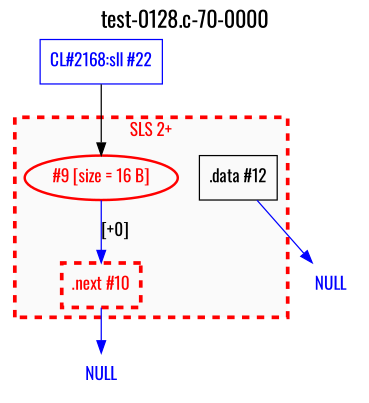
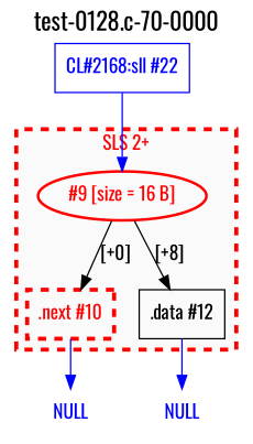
  digraph {
    clusterrank=local
    fontname=Oswald
    label=<<FONT POINT-SIZE="18">test-0128.c-70-0000</FONT>>
    labelloc=t
    node [fontcolor=blue fontname=Oswald shape=box]
    edge [color=blue fontname=Oswald]
    n1 [color=red fontcolor=red label="#9 [size = 16 B]" penwidth=2 shape=ellipse]
    n2 [color=red fontcolor=red label=".next #10" penwidth=3.0 style=dashed]
    n3 [color=black fontcolor=black label=".data #12"]
    n4 [label=NULL shape=plaintext]
    n5 [label=NULL shape=plaintext]
    n6 [color=blue label="CL#2168:sll #22"]
    subgraph cluster_1 {
      bgcolor=gray98
      color=red
      fontcolor=red
      label="SLS 2+"
      penwidth=3.0
      rank=same
      style=dashed
      n1
      n2
      n3
    }
-   n1 -> n2 [fontcolor=black label="[+0]"]
+   n1 -> n2 [color=black fontcolor=black label="[+0]"]
+   n1 -> n3 [color=black fontcolor=black label="[+8]"]
    n2 -> n4
    n3 -> n5
-   n6 -> n1 [color=black fontcolor=blue]
+   n6 -> n1 [fontcolor=blue]
  }
